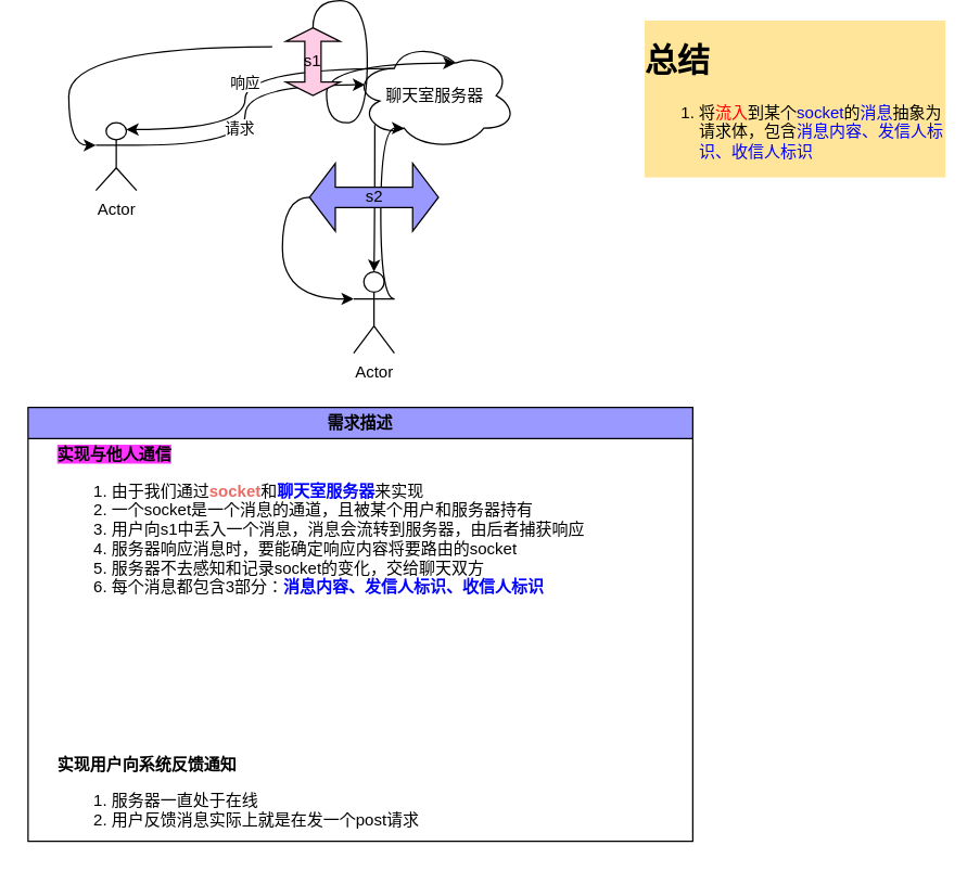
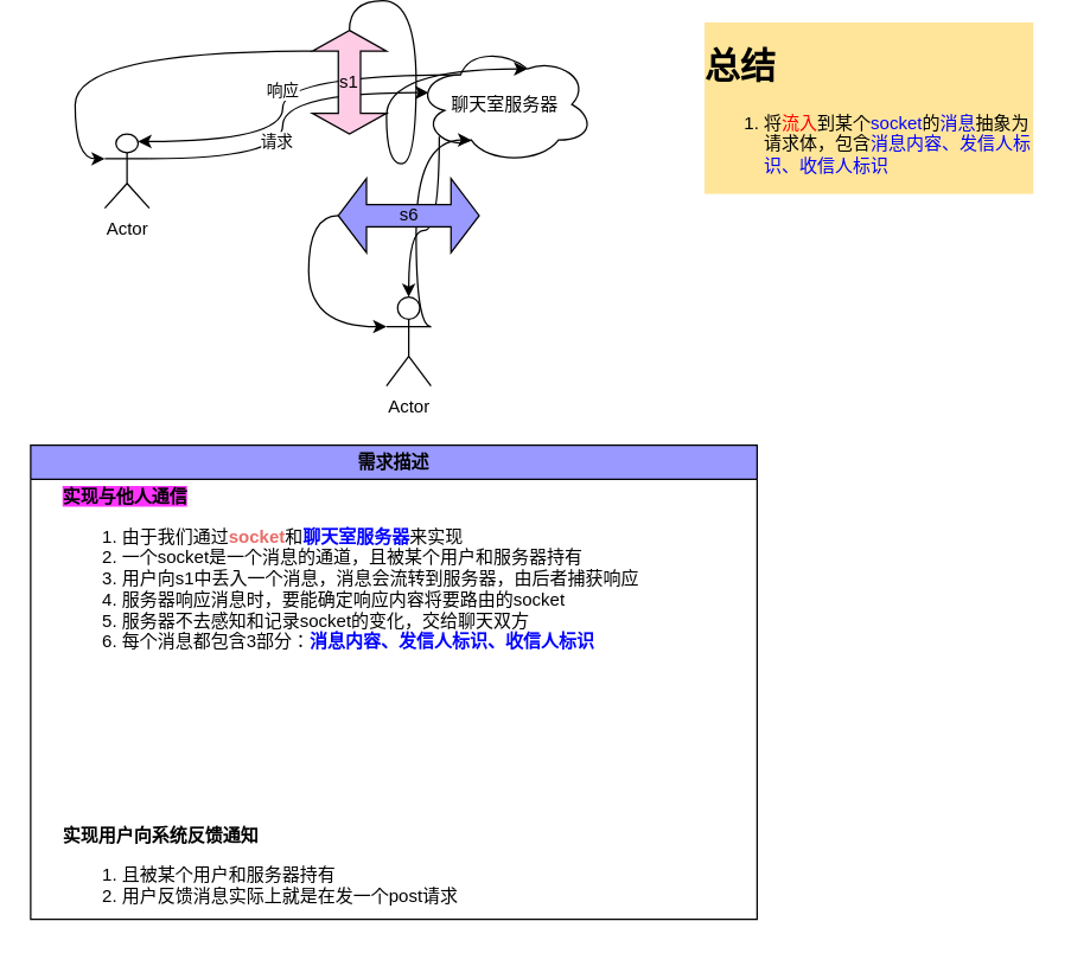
  <mxCell id="0" />
  <mxCell id="1" parent="0" />
  <mxCell id="2" style="edgeStyle=orthogonalEdgeStyle;curved=1;orthogonalLoop=1;jettySize=auto;html=1;exitX=1;exitY=0.333;exitDx=0;exitDy=0;exitPerimeter=0;entryX=0.07;entryY=0.4;entryDx=0;entryDy=0;entryPerimeter=0;" parent="1" source="4" target="7" edge="1"><mxGeometry relative="1" as="geometry" /></mxCell>
  <mxCell id="3" value="请求" style="edgeLabel;html=1;align=center;verticalAlign=middle;resizable=0;points=[];" parent="2" vertex="1" connectable="0"><mxGeometry x="-0.124" y="5" relative="1" as="geometry"><mxPoint as="offset" /></mxGeometry></mxCell>
  <mxCell id="4" value="Actor" style="shape=umlActor;verticalLabelPosition=bottom;verticalAlign=top;html=1;outlineConnect=0;" parent="1" vertex="1"><mxGeometry x="70" y="90" width="30" height="50" as="geometry" /></mxCell>
  <mxCell id="5" value="响应" style="edgeStyle=orthogonalEdgeStyle;curved=1;orthogonalLoop=1;jettySize=auto;html=1;exitX=0.25;exitY=0.25;exitDx=0;exitDy=0;exitPerimeter=0;entryX=0.75;entryY=0.1;entryDx=0;entryDy=0;entryPerimeter=0;startArrow=none;" parent="1" source="7" target="4" edge="1"><mxGeometry relative="1" as="geometry" /></mxCell>
  <mxCell id="6" style="edgeStyle=orthogonalEdgeStyle;curved=1;orthogonalLoop=1;jettySize=auto;html=1;exitX=0.13;exitY=0.77;exitDx=0;exitDy=0;exitPerimeter=0;" parent="1" source="7" target="9" edge="1"><mxGeometry relative="1" as="geometry" /></mxCell>
- <mxCell id="7" value="聊天室服务器" style="ellipse;shape=cloud;whiteSpace=wrap;html=1;" parent="1" vertex="1"><mxGeometry x="260" y="30" width="120" height="80" as="geometry" /></mxCell>
+ <mxCell id="7" value="聊天室服务器" style="ellipse;shape=cloud;whiteSpace=wrap;html=1;" parent="1" vertex="1"><mxGeometry x="280" y="30" width="120" height="80" as="geometry" /></mxCell>
  <mxCell id="8" style="edgeStyle=orthogonalEdgeStyle;curved=1;orthogonalLoop=1;jettySize=auto;html=1;exitX=1;exitY=0.333;exitDx=0;exitDy=0;exitPerimeter=0;entryX=0.31;entryY=0.8;entryDx=0;entryDy=0;entryPerimeter=0;" parent="1" source="9" target="7" edge="1"><mxGeometry relative="1" as="geometry"><Array as="points"><mxPoint x="280" y="220" /><mxPoint x="280" y="94" /></Array></mxGeometry></mxCell>
  <mxCell id="9" value="Actor" style="shape=umlActor;verticalLabelPosition=bottom;verticalAlign=top;html=1;outlineConnect=0;" parent="1" vertex="1"><mxGeometry x="260" y="200" width="30" height="60" as="geometry" /></mxCell>
  <mxCell id="10" style="edgeStyle=orthogonalEdgeStyle;curved=1;orthogonalLoop=1;jettySize=auto;html=1;exitX=0;exitY=0.5;exitDx=0;exitDy=0;exitPerimeter=0;entryX=0.625;entryY=0.2;entryDx=0;entryDy=0;entryPerimeter=0;" parent="1" source="12" target="7" edge="1"><mxGeometry relative="1" as="geometry" /></mxCell>
  <mxCell id="11" style="edgeStyle=orthogonalEdgeStyle;curved=1;orthogonalLoop=1;jettySize=auto;html=1;exitX=0;exitY=0;exitDx=14;exitDy=50;exitPerimeter=0;entryX=0;entryY=0.333;entryDx=0;entryDy=0;entryPerimeter=0;" parent="1" source="12" target="4" edge="1"><mxGeometry relative="1" as="geometry" /></mxCell>
- <mxCell id="12" value="s1" style="shape=doubleArrow;direction=south;whiteSpace=wrap;html=1;fillColor=#FFCCE6;" parent="1" vertex="1"><mxGeometry x="210" y="20" width="40" height="50" as="geometry" /></mxCell>
+ <mxCell id="12" value="s1" style="shape=doubleArrow;direction=south;whiteSpace=wrap;html=1;fillColor=#FFCCE6;" parent="1" vertex="1"><mxGeometry x="210" y="20" width="50" height="70" as="geometry" /></mxCell>
  <mxCell id="13" style="edgeStyle=orthogonalEdgeStyle;curved=1;orthogonalLoop=1;jettySize=auto;html=1;exitX=0;exitY=0.5;exitDx=0;exitDy=0;exitPerimeter=0;entryX=0;entryY=0.333;entryDx=0;entryDy=0;entryPerimeter=0;" parent="1" source="14" target="9" edge="1"><mxGeometry relative="1" as="geometry" /></mxCell>
- <mxCell id="14" value="s2" style="shape=doubleArrow;whiteSpace=wrap;html=1;fillColor=#9999FF;" parent="1" vertex="1"><mxGeometry x="227.5" y="120" width="95" height="50" as="geometry" /></mxCell>
+ <mxCell id="14" value="s6" style="shape=doubleArrow;whiteSpace=wrap;html=1;fillColor=#9999FF;" parent="1" vertex="1"><mxGeometry x="227.5" y="120" width="95" height="50" as="geometry" /></mxCell>
  <mxCell id="15" value="需求描述" style="swimlane;whiteSpace=wrap;html=1;fillColor=#9999FF;" parent="1" vertex="1"><mxGeometry x="20" y="300" width="490" height="320" as="geometry"><mxRectangle x="70" y="400" width="90" height="30" as="alternateBounds" /></mxGeometry></mxCell>
  <mxCell id="16" value="&lt;b style=&quot;background-color: rgb(255, 51, 255);&quot;&gt;实现与他人通信&lt;/b&gt;&lt;br&gt;&lt;ol&gt;&lt;li&gt;&lt;span style=&quot;background-color: initial;&quot;&gt;由于我们通过&lt;b&gt;&lt;font color=&quot;#ea6b66&quot;&gt;socket&lt;/font&gt;&lt;/b&gt;和&lt;font color=&quot;#0000ff&quot;&gt;&lt;b&gt;聊天室服务器&lt;/b&gt;&lt;/font&gt;来实现&lt;/span&gt;&lt;/li&gt;&lt;li&gt;&lt;span style=&quot;background-color: initial;&quot;&gt;一个socket是一个消息的通道，且被某个用户和服务器持有&lt;/span&gt;&lt;/li&gt;&lt;li&gt;&lt;span style=&quot;background-color: initial;&quot;&gt;用户向s1中丢入一个消息，消息会流转到服务器，由后者捕获响应&lt;/span&gt;&lt;/li&gt;&lt;li&gt;&lt;span style=&quot;background-color: initial;&quot;&gt;服务器响应消息时，要能确定响应内容将要路由的socket&lt;/span&gt;&lt;/li&gt;&lt;li&gt;&lt;span style=&quot;background-color: initial;&quot;&gt;服务器不去感知和记录socket的变化，交给聊天双方&lt;/span&gt;&lt;/li&gt;&lt;li&gt;&lt;span style=&quot;background-color: initial;&quot;&gt;每个消息都包含3部分：&lt;b&gt;&lt;font color=&quot;#0000ff&quot;&gt;消息内容、发信人标识、收信人标识&lt;/font&gt;&lt;/b&gt;&lt;/span&gt;&lt;/li&gt;&lt;/ol&gt;" style="text;html=1;align=left;verticalAlign=middle;resizable=0;points=[];autosize=1;strokeColor=none;fillColor=none;" parent="15" vertex="1"><mxGeometry x="20" y="20" width="410" height="140" as="geometry" /></mxCell>
- <mxCell id="17" value="&lt;b style=&quot;background-color: initial; color: rgb(0, 0, 255); text-align: center;&quot;&gt;&lt;font color=&quot;#000000&quot;&gt;实现用户向系统反馈通知&lt;/font&gt;&lt;/b&gt;&lt;br&gt;&lt;ol&gt;&lt;li&gt;服务器一直处于在线&lt;/li&gt;&lt;li&gt;用户反馈消息实际上就是在发一个post请求&lt;/li&gt;&lt;/ol&gt;" style="text;html=1;align=left;verticalAlign=middle;resizable=0;points=[];autosize=1;strokeColor=none;fillColor=none;fontColor=#000000;" parent="15" vertex="1"><mxGeometry x="20" y="250" width="290" height="80" as="geometry" /></mxCell>
+ <mxCell id="17" value="&lt;b style=&quot;background-color: initial; color: rgb(0, 0, 255); text-align: center;&quot;&gt;&lt;font color=&quot;#000000&quot;&gt;实现用户向系统反馈通知&lt;/font&gt;&lt;/b&gt;&lt;br&gt;&lt;ol&gt;&lt;li&gt;且被某个用户和服务器持有&lt;/li&gt;&lt;li&gt;用户反馈消息实际上就是在发一个post请求&lt;/li&gt;&lt;/ol&gt;" style="text;html=1;align=left;verticalAlign=middle;resizable=0;points=[];autosize=1;strokeColor=none;fillColor=none;fontColor=#000000;" parent="15" vertex="1"><mxGeometry x="20" y="250" width="290" height="80" as="geometry" /></mxCell>
  <mxCell id="18" value="&lt;h1&gt;总结&lt;/h1&gt;&lt;div&gt;&lt;ol&gt;&lt;li&gt;将&lt;font color=&quot;#ff0000&quot;&gt;流入&lt;/font&gt;到某个&lt;font color=&quot;#0000ff&quot;&gt;socket&lt;/font&gt;的&lt;font color=&quot;#0000ff&quot;&gt;消息&lt;/font&gt;抽象为请求体，包含&lt;font color=&quot;#0000ff&quot;&gt;消息内容、发信人标识、收信人标识&lt;/font&gt;&lt;/li&gt;&lt;/ol&gt;&lt;/div&gt;" style="text;html=1;strokeColor=none;fillColor=none;spacing=5;spacingTop=-20;whiteSpace=wrap;overflow=hidden;rounded=1;labelBackgroundColor=#FFE599;fontColor=#000000;glass=1;" parent="1" vertex="1"><mxGeometry x="470" y="25" width="230" height="110" as="geometry" /></mxCell>
